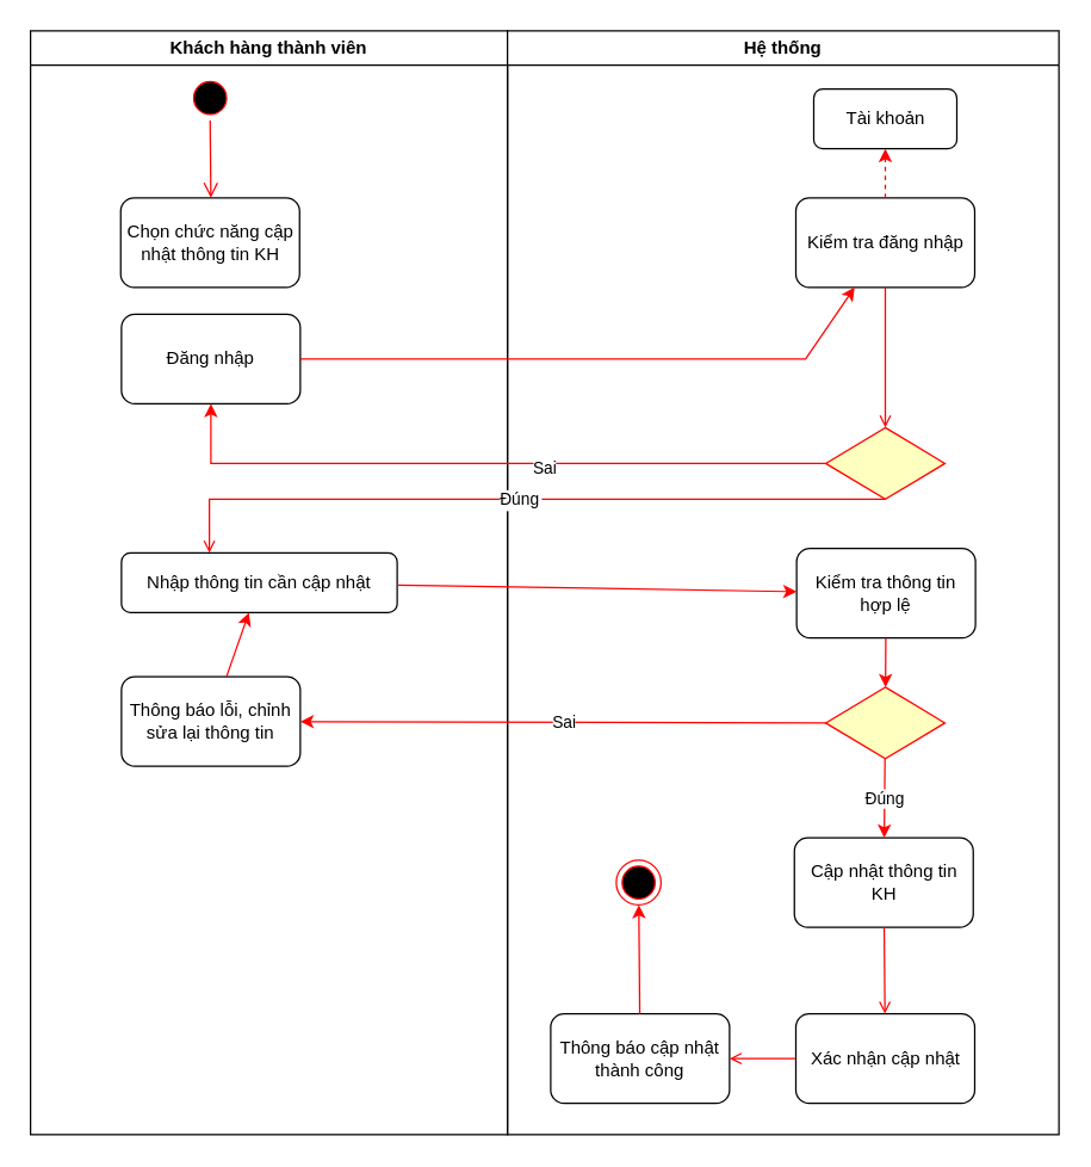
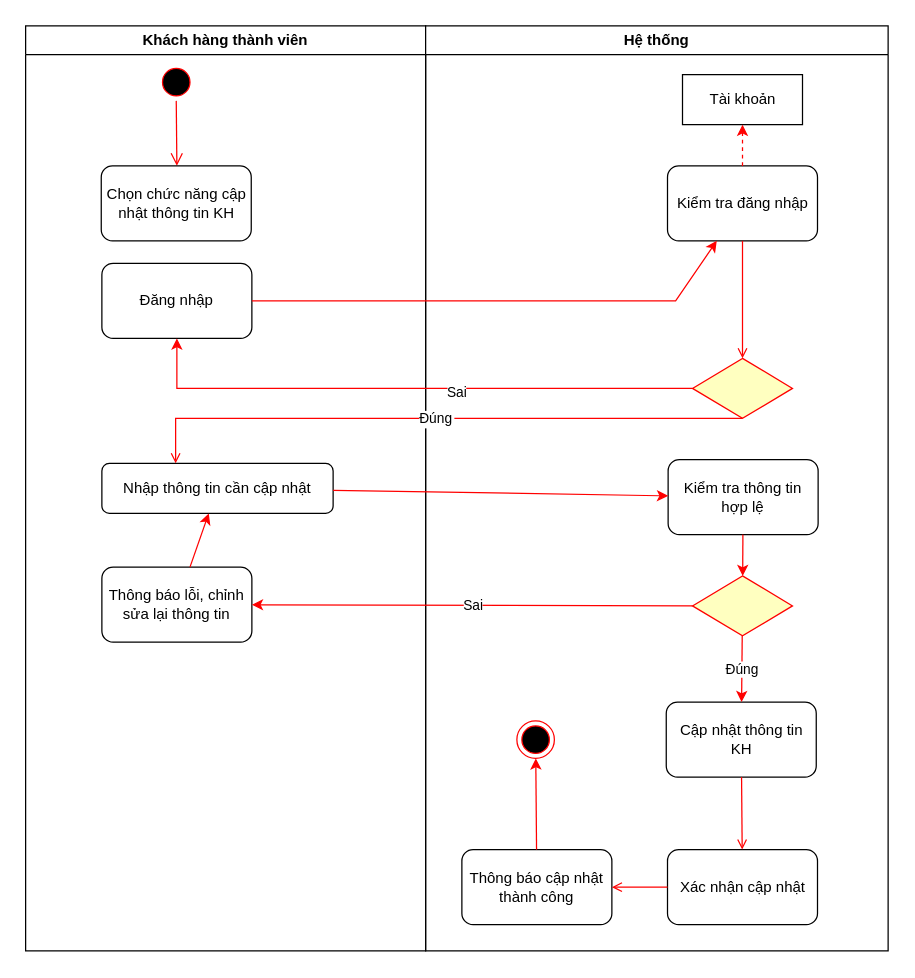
  <mxCell id="0" />
  <mxCell id="1" parent="0" />
  <mxCell id="2" value="Khách hàng thành viên" style="swimlane;whiteSpace=wrap" parent="1" vertex="1"><mxGeometry x="20" y="20" width="320" height="740" as="geometry" /></mxCell>
  <mxCell id="3" value="" style="ellipse;shape=startState;fillColor=#000000;strokeColor=#ff0000;" parent="2" vertex="1"><mxGeometry x="105.5" y="30" width="30" height="30" as="geometry" /></mxCell>
  <mxCell id="4" value="" style="edgeStyle=elbowEdgeStyle;elbow=horizontal;verticalAlign=bottom;endArrow=open;endSize=8;strokeColor=#FF0000;endFill=1;rounded=0;exitX=0.5;exitY=1;exitDx=0;exitDy=0;entryX=0.5;entryY=0;entryDx=0;entryDy=0;" parent="2" source="3" target="5" edge="1"><mxGeometry x="100" y="40" as="geometry"><mxPoint x="180" y="80" as="targetPoint" /></mxGeometry></mxCell>
  <mxCell id="5" value="Chọn chức năng cập nhật thông tin KH" style="rounded=1;whiteSpace=wrap;html=1;" parent="2" vertex="1"><mxGeometry x="60.5" y="112" width="120" height="60" as="geometry" /></mxCell>
  <mxCell id="6" value="Nhập thông tin cần cập nhật" style="rounded=1;whiteSpace=wrap;html=1;" parent="2" vertex="1"><mxGeometry x="61" y="350" width="185" height="40" as="geometry" /></mxCell>
  <mxCell id="7" value="Đăng nhập" style="rounded=1;whiteSpace=wrap;html=1;" vertex="1" parent="2"><mxGeometry x="61" y="190" width="120" height="60" as="geometry" /></mxCell>
  <mxCell id="8" value="Thông báo lỗi, chỉnh sửa lại thông tin" style="rounded=1;whiteSpace=wrap;html=1;" parent="2" vertex="1"><mxGeometry x="61" y="433" width="120" height="60" as="geometry" /></mxCell>
  <mxCell id="9" value="" style="endArrow=classic;html=1;rounded=0;strokeColor=light-dark(#ff0000, #ededed);" edge="1" parent="2" source="8" target="6"><mxGeometry width="50" height="50" relative="1" as="geometry"><mxPoint x="230" y="460" as="sourcePoint" /><mxPoint x="280" y="410" as="targetPoint" /></mxGeometry></mxCell>
  <mxCell id="10" value="Hệ thống" style="swimlane;whiteSpace=wrap" parent="1" vertex="1"><mxGeometry x="340" y="20" width="370" height="740" as="geometry" /></mxCell>
  <mxCell id="11" value="Kiểm tra đăng nhập" style="rounded=1;whiteSpace=wrap;html=1;" parent="10" vertex="1"><mxGeometry x="193.5" y="112" width="120" height="60" as="geometry" /></mxCell>
  <mxCell id="12" value="Cập nhật thông tin KH" style="rounded=1;whiteSpace=wrap;html=1;" parent="10" vertex="1"><mxGeometry x="192.5" y="541" width="120" height="60" as="geometry" /></mxCell>
  <mxCell id="13" value="" style="endArrow=open;strokeColor=#FF0000;endFill=1;rounded=0;exitX=0.5;exitY=1;exitDx=0;exitDy=0;entryX=0.5;entryY=0;entryDx=0;entryDy=0;" parent="10" source="11" target="22" edge="1"><mxGeometry relative="1" as="geometry"><mxPoint x="-87" y="272" as="sourcePoint" /><mxPoint x="373.5" y="328" as="targetPoint" /><Array as="points" /></mxGeometry></mxCell>
  <mxCell id="14" value="Xác nhận cập nhật" style="rounded=1;whiteSpace=wrap;html=1;" parent="10" vertex="1"><mxGeometry x="193.5" y="659" width="120" height="60" as="geometry" /></mxCell>
  <mxCell id="15" value="" style="endArrow=open;strokeColor=#FF0000;endFill=1;rounded=0;" parent="10" source="12" target="14" edge="1"><mxGeometry relative="1" as="geometry"><mxPoint x="253.759" y="601" as="sourcePoint" /><mxPoint x="278" y="639" as="targetPoint" /><Array as="points" /></mxGeometry></mxCell>
- <mxCell id="16" value="Tài khoản" style="whiteSpace=wrap;html=1;rounded=1;" parent="10" vertex="1"><mxGeometry x="205.5" y="39" width="96" height="40" as="geometry" /></mxCell>
+ <mxCell id="16" value="Tài khoản" style="rounded=0;whiteSpace=wrap;html=1;" parent="10" vertex="1"><mxGeometry x="205.5" y="39" width="96" height="40" as="geometry" /></mxCell>
  <mxCell id="17" value="" style="endArrow=classic;strokeColor=#FF0000;endFill=1;rounded=0;dashed=1;" parent="10" source="11" target="16" edge="1"><mxGeometry relative="1" as="geometry"><mxPoint x="306" y="292" as="sourcePoint" /><mxPoint x="306" y="338" as="targetPoint" /><Array as="points" /></mxGeometry></mxCell>
  <mxCell id="18" value="Thông báo cập nhật thành công" style="rounded=1;whiteSpace=wrap;html=1;" parent="10" vertex="1"><mxGeometry x="29" y="659" width="120" height="60" as="geometry" /></mxCell>
  <mxCell id="19" value="" style="ellipse;shape=endState;fillColor=#000000;strokeColor=#ff0000" parent="10" vertex="1"><mxGeometry x="73" y="556" width="30" height="30" as="geometry" /></mxCell>
  <mxCell id="20" value="" style="endArrow=classic;html=1;rounded=0;fillColor=#e51400;strokeColor=#FF0000;" parent="10" source="18" target="19" edge="1"><mxGeometry width="50" height="50" relative="1" as="geometry"><mxPoint x="88" y="659" as="sourcePoint" /><mxPoint x="48" y="679" as="targetPoint" /><Array as="points" /></mxGeometry></mxCell>
  <mxCell id="21" value="" style="endArrow=open;strokeColor=#FF0000;endFill=1;rounded=0;" parent="10" source="14" target="18" edge="1"><mxGeometry relative="1" as="geometry"><mxPoint x="264" y="611" as="sourcePoint" /><mxPoint x="148" y="689" as="targetPoint" /><Array as="points" /></mxGeometry></mxCell>
  <mxCell id="22" value="" style="rhombus;fillColor=#ffffc0;strokeColor=#ff0000;" parent="10" vertex="1"><mxGeometry x="213.5" y="266" width="80" height="48" as="geometry" /></mxCell>
  <mxCell id="23" value="" style="rhombus;fillColor=#ffffc0;strokeColor=#ff0000;" vertex="1" parent="10"><mxGeometry x="213.5" y="440" width="80" height="48" as="geometry" /></mxCell>
  <mxCell id="24" value="Kiểm tra thông tin hợp lệ" style="rounded=1;whiteSpace=wrap;html=1;" vertex="1" parent="10"><mxGeometry x="194" y="347" width="120" height="60" as="geometry" /></mxCell>
  <mxCell id="25" value="" style="endArrow=classic;html=1;rounded=0;strokeColor=light-dark(#ff0000, #ededed);" edge="1" parent="10" source="24" target="23"><mxGeometry width="50" height="50" relative="1" as="geometry"><mxPoint x="230" y="470" as="sourcePoint" /><mxPoint x="280" y="420" as="targetPoint" /></mxGeometry></mxCell>
  <mxCell id="26" value="Đúng" style="endArrow=classic;html=1;rounded=0;strokeColor=light-dark(#ff0000, #ededed);" edge="1" parent="10" source="23" target="12"><mxGeometry width="50" height="50" relative="1" as="geometry"><mxPoint x="60" y="510" as="sourcePoint" /><mxPoint x="110" y="460" as="targetPoint" /></mxGeometry></mxCell>
  <mxCell id="27" value="" style="endArrow=classic;html=1;rounded=0;fillColor=#e51400;strokeColor=#FF0000;" parent="1" source="22" target="7" edge="1"><mxGeometry width="50" height="50" relative="1" as="geometry"><mxPoint x="570" y="410" as="sourcePoint" /><mxPoint x="435.5" y="382" as="targetPoint" /><Array as="points"><mxPoint x="141" y="310" /></Array></mxGeometry></mxCell>
  <mxCell id="28" value="Sai" style="edgeLabel;html=1;align=center;verticalAlign=middle;resizable=0;points=[];" vertex="1" connectable="0" parent="27"><mxGeometry x="-0.163" y="2" relative="1" as="geometry"><mxPoint as="offset" /></mxGeometry></mxCell>
  <mxCell id="29" value="Đúng" style="edgeStyle=elbowEdgeStyle;elbow=horizontal;strokeColor=#FF0000;endArrow=open;endFill=1;rounded=0;exitX=0.5;exitY=1;exitDx=0;exitDy=0;" parent="1" source="22" target="6" edge="1"><mxGeometry width="100" height="100" relative="1" as="geometry"><mxPoint x="515.5" y="416" as="sourcePoint" /><mxPoint x="480.5" y="382" as="targetPoint" /><Array as="points"><mxPoint x="140" y="360" /></Array></mxGeometry></mxCell>
  <mxCell id="30" value="" style="endArrow=classic;html=1;rounded=0;strokeColor=#FF0000;" edge="1" parent="1" source="7" target="11"><mxGeometry width="50" height="50" relative="1" as="geometry"><mxPoint x="220" y="280" as="sourcePoint" /><mxPoint x="270" y="230" as="targetPoint" /><Array as="points"><mxPoint x="540" y="240" /></Array></mxGeometry></mxCell>
  <mxCell id="31" value="" style="endArrow=classic;html=1;rounded=0;strokeColor=light-dark(#ff0000, #ededed);" edge="1" parent="1" source="6" target="24"><mxGeometry width="50" height="50" relative="1" as="geometry"><mxPoint x="202" y="400.641" as="sourcePoint" /><mxPoint x="450" y="420" as="targetPoint" /><Array as="points" /></mxGeometry></mxCell>
  <mxCell id="32" value="Sai" style="endArrow=classic;html=1;rounded=0;strokeColor=light-dark(#ff0000, #ededed);" edge="1" parent="1" source="23" target="8"><mxGeometry width="50" height="50" relative="1" as="geometry"><mxPoint x="390" y="520" as="sourcePoint" /><mxPoint x="440" y="470" as="targetPoint" /></mxGeometry></mxCell>
